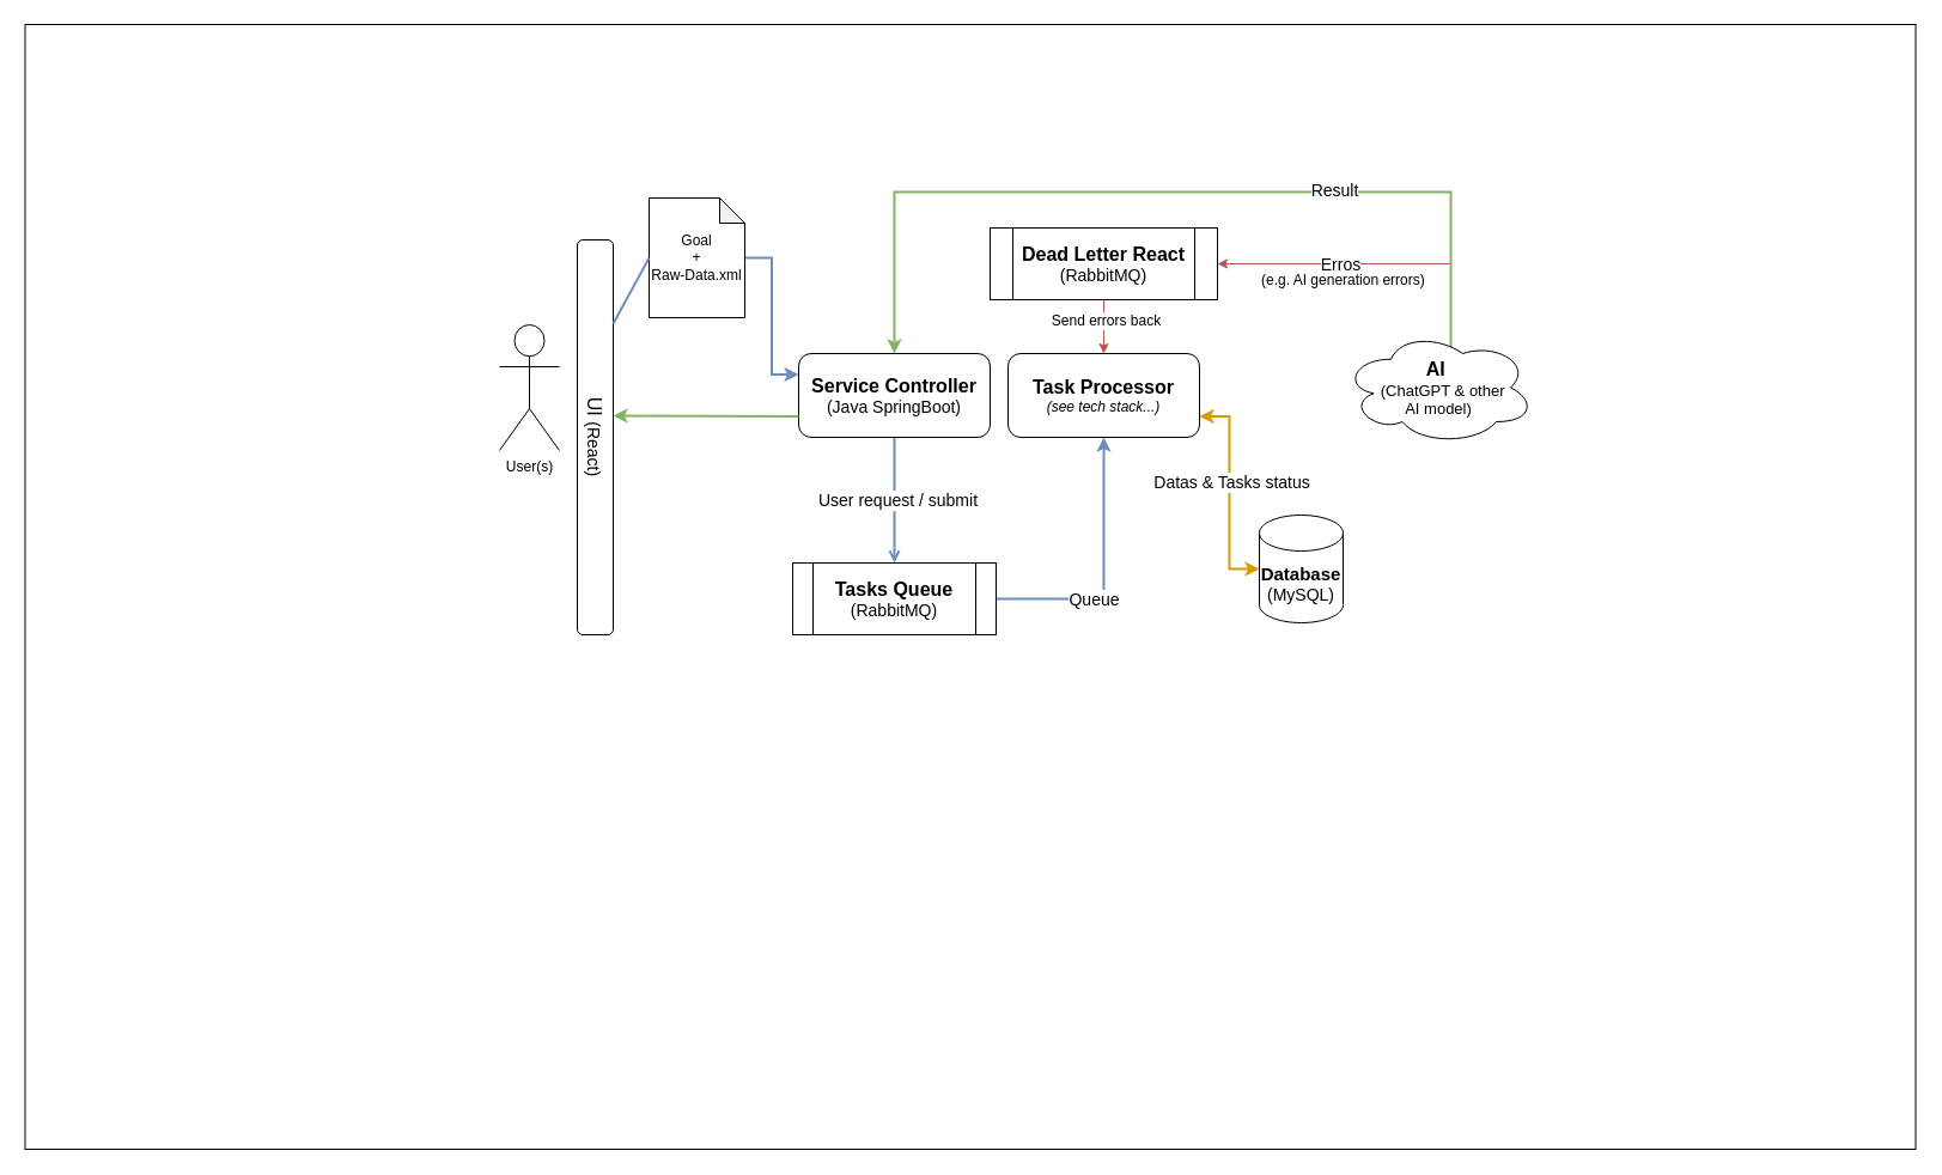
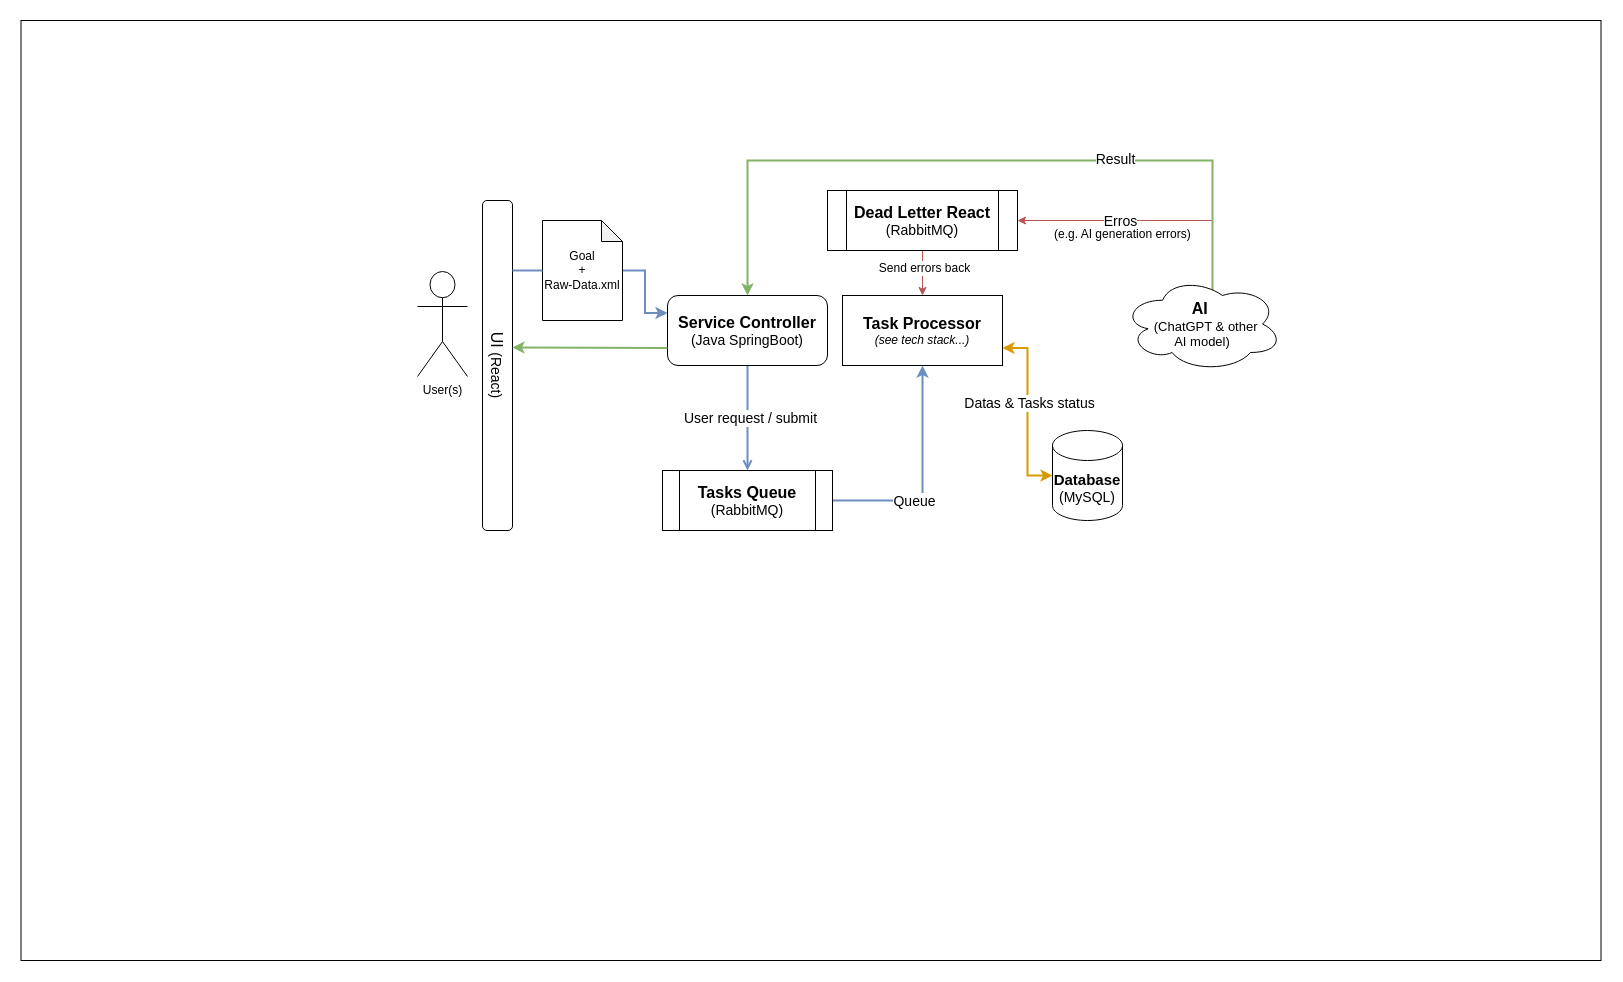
  <mxCell id="0" />
  <mxCell id="1" parent="0" />
  <mxCell id="2" value="" style="rounded=0;whiteSpace=wrap;html=1;movable=0;resizable=0;rotatable=0;deletable=0;editable=0;locked=1;connectable=0;" parent="1" vertex="1"><mxGeometry x="20.5" y="20" width="1580" height="940" as="geometry" /></mxCell>
  <mxCell id="3" value="User(s)" style="shape=umlActor;verticalLabelPosition=bottom;verticalAlign=top;html=1;outlineConnect=0;" parent="1" vertex="1"><mxGeometry x="417" y="271" width="50" height="105" as="geometry" /></mxCell>
  <mxCell id="4" style="edgeStyle=orthogonalEdgeStyle;rounded=0;orthogonalLoop=1;jettySize=auto;html=1;entryX=0;entryY=0.25;entryDx=0;entryDy=0;fillColor=#dae8fc;strokeColor=#6c8ebf;strokeWidth=2;" parent="1" source="5" target="8" edge="1"><mxGeometry relative="1" as="geometry" /></mxCell>
- <mxCell id="5" value="&lt;div&gt;Goal&lt;/div&gt;&lt;div&gt;+&lt;/div&gt;Raw-Data.xml" style="shape=note;whiteSpace=wrap;html=1;backgroundOutline=1;darkOpacity=0.05;size=21;" parent="1" vertex="1"><mxGeometry x="542" y="165" width="80" height="100" as="geometry" /></mxCell>
+ <mxCell id="5" value="&lt;div&gt;Goal&lt;/div&gt;&lt;div&gt;+&lt;/div&gt;Raw-Data.xml" style="shape=note;whiteSpace=wrap;html=1;backgroundOutline=1;darkOpacity=0.05;size=21;" parent="1" vertex="1"><mxGeometry x="542" y="220" width="80" height="100" as="geometry" /></mxCell>
  <mxCell id="6" style="edgeStyle=orthogonalEdgeStyle;rounded=0;orthogonalLoop=1;jettySize=auto;html=1;entryX=0.5;entryY=0;entryDx=0;entryDy=0;fillColor=#dae8fc;strokeColor=#6c8ebf;strokeWidth=2;endArrow=open;" parent="1" source="8" target="17" edge="1"><mxGeometry relative="1" as="geometry" /></mxCell>
  <mxCell id="7" value="&lt;font style=&quot;font-size: 14px;&quot;&gt;User request / submit&lt;/font&gt;" style="edgeLabel;html=1;align=center;verticalAlign=middle;resizable=0;points=[];" parent="6" vertex="1" connectable="0"><mxGeometry x="-0.012" y="2" relative="1" as="geometry"><mxPoint as="offset" /></mxGeometry></mxCell>
  <mxCell id="8" value="&lt;span style=&quot;font-size: 16px;&quot;&gt;&lt;font style=&quot;font-size: 16px;&quot;&gt;&lt;b&gt;Service Controller&lt;/b&gt;&lt;/font&gt;&lt;/span&gt;&lt;div style=&quot;font-size: 14px;&quot;&gt;&lt;font style=&quot;font-size: 14px;&quot;&gt;(Java Spring&lt;/font&gt;&lt;span style=&quot;background-color: initial;&quot;&gt;Boot&lt;/span&gt;&lt;span style=&quot;background-color: initial;&quot;&gt;)&lt;/span&gt;&lt;/div&gt;" style="rounded=1;whiteSpace=wrap;html=1;" parent="1" vertex="1"><mxGeometry x="667" y="295" width="160" height="70" as="geometry" /></mxCell>
  <mxCell id="9" style="edgeStyle=orthogonalEdgeStyle;rounded=0;orthogonalLoop=1;jettySize=auto;html=1;exitX=0.625;exitY=0.2;exitDx=0;exitDy=0;exitPerimeter=0;entryX=1;entryY=0.5;entryDx=0;entryDy=0;fillColor=#f8cecc;strokeColor=#b85450;strokeWidth=1;" parent="1" source="13" target="21" edge="1"><mxGeometry relative="1" as="geometry"><mxPoint x="1152" y="210" as="targetPoint" /><Array as="points"><mxPoint x="1222" y="301" /><mxPoint x="1212" y="301" /><mxPoint x="1212" y="220" /></Array></mxGeometry></mxCell>
  <mxCell id="10" value="&lt;font style=&quot;font-size: 14px;&quot;&gt;Erros&lt;/font&gt;" style="edgeLabel;html=1;align=center;verticalAlign=middle;resizable=0;points=[];" parent="9" vertex="1" connectable="0"><mxGeometry x="0.349" y="1" relative="1" as="geometry"><mxPoint x="7" y="-1" as="offset" /></mxGeometry></mxCell>
  <mxCell id="11" style="edgeStyle=orthogonalEdgeStyle;rounded=0;orthogonalLoop=1;jettySize=auto;html=1;exitX=0.625;exitY=0.2;exitDx=0;exitDy=0;exitPerimeter=0;entryX=0.5;entryY=0;entryDx=0;entryDy=0;fillColor=#d5e8d4;strokeColor=#82b366;strokeWidth=2;" parent="1" source="13" target="8" edge="1"><mxGeometry relative="1" as="geometry"><Array as="points"><mxPoint x="1222" y="301" /><mxPoint x="1212" y="301" /><mxPoint x="1212" y="160" /><mxPoint x="747" y="160" /></Array></mxGeometry></mxCell>
  <mxCell id="12" value="&lt;font style=&quot;font-size: 14px;&quot;&gt;Result&lt;/font&gt;" style="edgeLabel;html=1;align=center;verticalAlign=middle;resizable=0;points=[];" parent="11" vertex="1" connectable="0"><mxGeometry x="-0.327" y="-2" relative="1" as="geometry"><mxPoint as="offset" /></mxGeometry></mxCell>
  <mxCell id="13" value="&lt;font style=&quot;font-size: 16px;&quot;&gt;&lt;b&gt;AI&amp;nbsp;&lt;/b&gt;&lt;/font&gt;&lt;div style=&quot;&quot;&gt;&lt;font style=&quot;font-size: 13px;&quot;&gt;&amp;nbsp; (ChatGPT &amp;amp; other &lt;br&gt;AI model)&lt;/font&gt;&lt;/div&gt;" style="ellipse;shape=cloud;whiteSpace=wrap;html=1;" parent="1" vertex="1"><mxGeometry x="1122" y="276" width="160" height="95" as="geometry" /></mxCell>
- <mxCell id="14" value="&lt;span style=&quot;font-size: 16px;&quot;&gt;&lt;b&gt;Task Processor&lt;/b&gt;&lt;/span&gt;&lt;div&gt;&lt;font style=&quot;font-size: 12px;&quot;&gt;&lt;i&gt;(see tech stack...)&lt;/i&gt;&lt;/font&gt;&lt;/div&gt;" style="rounded=1;whiteSpace=wrap;html=1;" parent="1" vertex="1"><mxGeometry x="842" y="295" width="160" height="70" as="geometry" /></mxCell>
+ <mxCell id="14" value="&lt;span style=&quot;font-size: 16px;&quot;&gt;&lt;b&gt;Task Processor&lt;/b&gt;&lt;/span&gt;&lt;div&gt;&lt;font style=&quot;font-size: 12px;&quot;&gt;&lt;i&gt;(see tech stack...)&lt;/i&gt;&lt;/font&gt;&lt;/div&gt;" style="whiteSpace=wrap;html=1;rounded=0;" parent="1" vertex="1"><mxGeometry x="842" y="295" width="160" height="70" as="geometry" /></mxCell>
  <mxCell id="15" style="edgeStyle=orthogonalEdgeStyle;rounded=0;orthogonalLoop=1;jettySize=auto;html=1;entryX=0.5;entryY=1;entryDx=0;entryDy=0;fillColor=#dae8fc;strokeColor=#6c8ebf;strokeWidth=2;" parent="1" source="17" target="14" edge="1"><mxGeometry relative="1" as="geometry" /></mxCell>
  <mxCell id="16" value="&lt;font style=&quot;font-size: 14px;&quot;&gt;Queue&lt;/font&gt;" style="edgeLabel;html=1;align=center;verticalAlign=middle;resizable=0;points=[];" parent="15" vertex="1" connectable="0"><mxGeometry x="-0.277" relative="1" as="geometry"><mxPoint as="offset" /></mxGeometry></mxCell>
  <mxCell id="17" value="&lt;span style=&quot;font-size: 16px;&quot;&gt;&lt;b&gt;Tasks Queue&lt;/b&gt;&lt;/span&gt;&lt;div&gt;&lt;font style=&quot;font-size: 14px;&quot;&gt;(RabbitMQ)&lt;/font&gt;&lt;/div&gt;" style="shape=process;whiteSpace=wrap;html=1;backgroundOutline=1;" parent="1" vertex="1"><mxGeometry x="662" y="470" width="170" height="60" as="geometry" /></mxCell>
  <mxCell id="18" value="&lt;font style=&quot;font-size: 15px;&quot;&gt;&lt;b&gt;Database&lt;/b&gt;&lt;/font&gt;&lt;div&gt;&lt;font style=&quot;font-size: 14px;&quot;&gt;(MySQL)&lt;/font&gt;&lt;/div&gt;" style="shape=cylinder3;whiteSpace=wrap;html=1;boundedLbl=1;backgroundOutline=1;size=15;" parent="1" vertex="1"><mxGeometry x="1052" y="430" width="70" height="90" as="geometry" /></mxCell>
  <mxCell id="19" style="edgeStyle=orthogonalEdgeStyle;rounded=0;orthogonalLoop=1;jettySize=auto;html=1;entryX=0.5;entryY=0;entryDx=0;entryDy=0;fillColor=#f8cecc;strokeColor=#b85450;strokeWidth=1;" parent="1" source="21" target="14" edge="1"><mxGeometry relative="1" as="geometry" /></mxCell>
  <mxCell id="20" value="&lt;font style=&quot;font-size: 12px;&quot;&gt;Send errors back&lt;/font&gt;" style="edgeLabel;html=1;align=center;verticalAlign=middle;resizable=0;points=[];" parent="19" vertex="1" connectable="0"><mxGeometry x="-0.237" y="1" relative="1" as="geometry"><mxPoint as="offset" /></mxGeometry></mxCell>
  <mxCell id="21" value="&lt;span style=&quot;font-size: 16px;&quot;&gt;&lt;b&gt;Dead Letter React&lt;/b&gt;&lt;/span&gt;&lt;div&gt;&lt;font style=&quot;font-size: 14px;&quot;&gt;(RabbitMQ)&lt;/font&gt;&lt;/div&gt;" style="shape=process;whiteSpace=wrap;html=1;backgroundOutline=1;" parent="1" vertex="1"><mxGeometry x="827" y="190" width="190" height="60" as="geometry" /></mxCell>
  <mxCell id="22" value="&lt;font style=&quot;font-size: 16px;&quot;&gt;UI &lt;/font&gt;&lt;font style=&quot;font-size: 14px;&quot;&gt;(React)&lt;/font&gt;" style="rounded=1;whiteSpace=wrap;html=1;rotation=90;" parent="1" vertex="1"><mxGeometry x="332" y="350" width="330" height="30" as="geometry" /></mxCell>
  <mxCell id="23" value="" style="endArrow=none;html=1;rounded=0;entryX=0;entryY=0.5;entryDx=0;entryDy=0;entryPerimeter=0;fillColor=#dae8fc;strokeColor=#6c8ebf;strokeWidth=2;" parent="1" target="5" edge="1"><mxGeometry width="50" height="50" relative="1" as="geometry"><mxPoint x="512" y="270" as="sourcePoint" /><mxPoint x="538" y="270" as="targetPoint" /></mxGeometry></mxCell>
  <mxCell id="24" style="edgeStyle=orthogonalEdgeStyle;rounded=0;orthogonalLoop=1;jettySize=auto;html=1;exitX=1;exitY=0.75;exitDx=0;exitDy=0;entryX=0;entryY=0.5;entryDx=0;entryDy=0;entryPerimeter=0;startArrow=classic;startFill=1;fillColor=#ffe6cc;strokeColor=#d79b00;strokeWidth=2;" parent="1" source="14" target="18" edge="1"><mxGeometry relative="1" as="geometry" /></mxCell>
  <mxCell id="25" value="&lt;font style=&quot;font-size: 14px;&quot;&gt;Datas &amp;amp; Tasks status&lt;/font&gt;" style="edgeLabel;html=1;align=center;verticalAlign=middle;resizable=0;points=[];" parent="24" vertex="1" connectable="0"><mxGeometry x="-0.127" y="4" relative="1" as="geometry"><mxPoint x="-3" y="3" as="offset" /></mxGeometry></mxCell>
  <mxCell id="26" value="&lt;span style=&quot;color: rgb(0, 0, 0); font-family: Helvetica; font-style: normal; font-variant-ligatures: normal; font-variant-caps: normal; font-weight: 400; letter-spacing: normal; orphans: 2; text-align: center; text-indent: 0px; text-transform: none; widows: 2; word-spacing: 0px; -webkit-text-stroke-width: 0px; white-space: nowrap; background-color: rgb(255, 255, 255); text-decoration-thickness: initial; text-decoration-style: initial; text-decoration-color: initial; float: none; display: inline !important;&quot;&gt;&lt;font style=&quot;font-size: 12px;&quot;&gt;(e.g. AI generation errors)&lt;/font&gt;&lt;/span&gt;" style="text;whiteSpace=wrap;html=1;" parent="1" vertex="1"><mxGeometry x="1052" y="220" width="140" height="20" as="geometry" /></mxCell>
  <mxCell id="27" style="edgeStyle=orthogonalEdgeStyle;rounded=0;orthogonalLoop=1;jettySize=auto;html=1;exitX=0;exitY=0.75;exitDx=0;exitDy=0;fillColor=#d5e8d4;strokeColor=#82b366;strokeWidth=2;" parent="1" source="8" edge="1"><mxGeometry relative="1" as="geometry"><mxPoint x="512" y="347" as="targetPoint" /></mxGeometry></mxCell>
